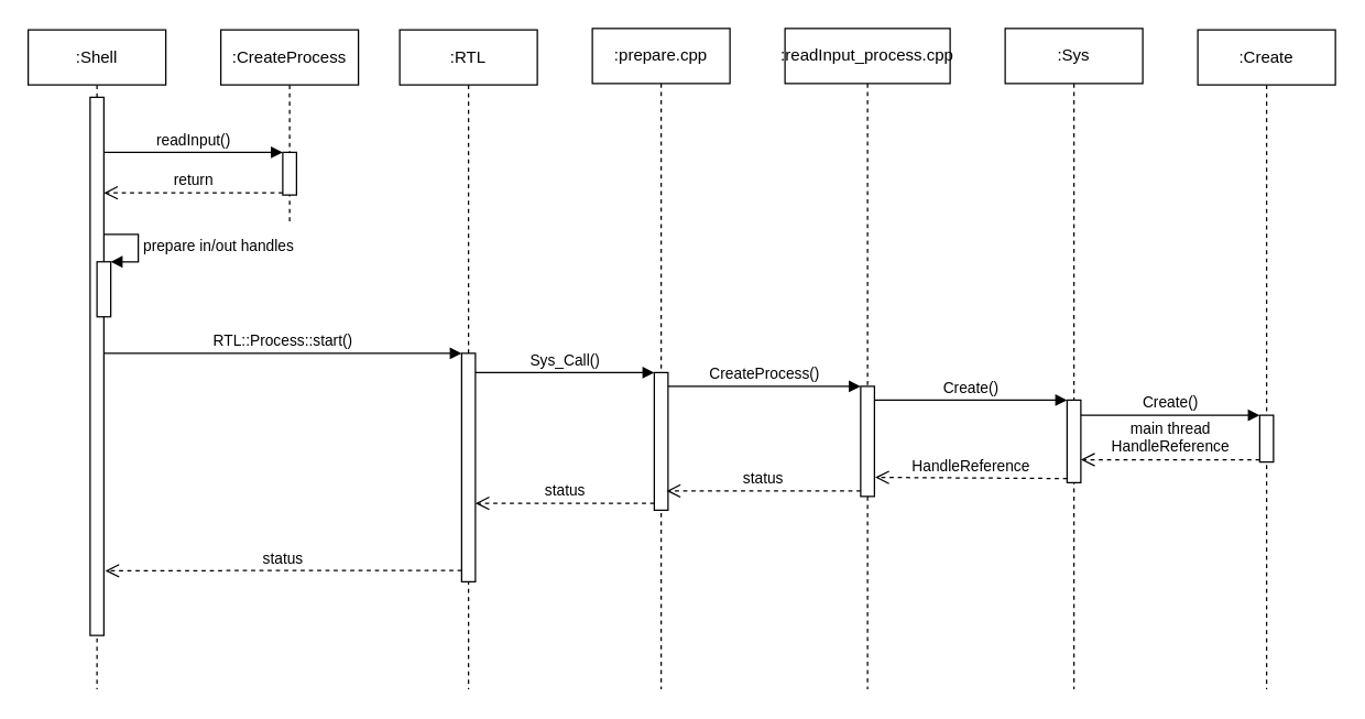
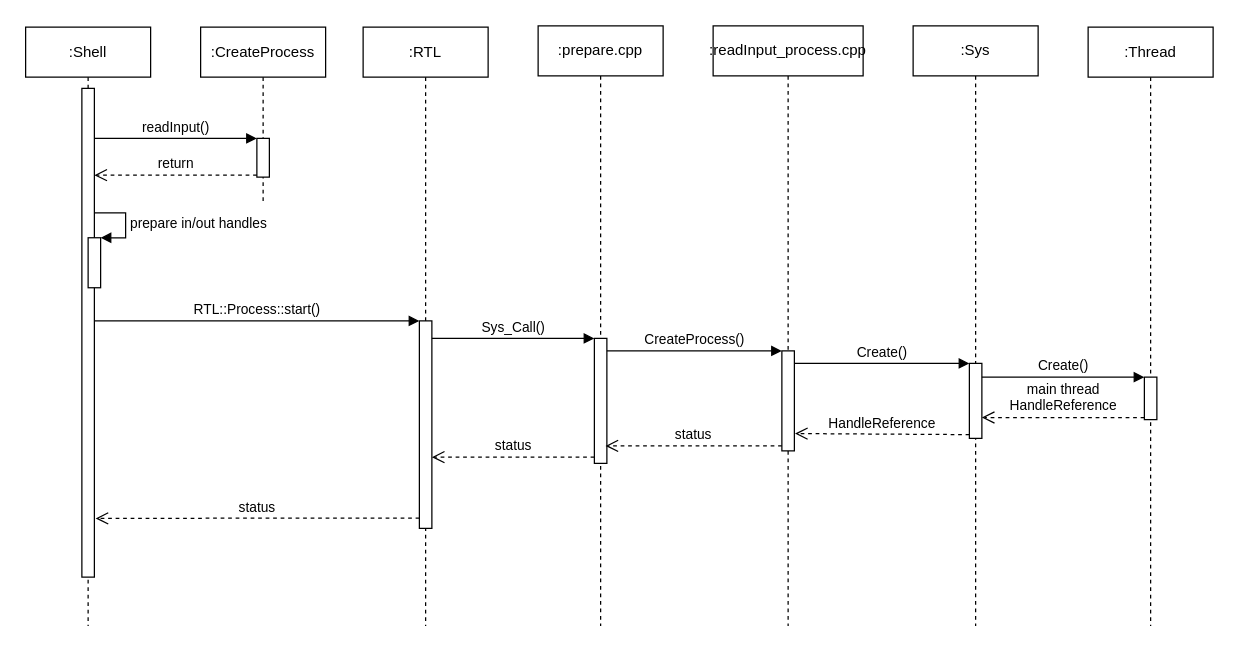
  <mxCell id="0" />
  <mxCell id="1" parent="0" />
  <mxCell id="2" value=":Shell" style="shape=umlLifeline;perimeter=lifelinePerimeter;whiteSpace=wrap;html=1;container=1;collapsible=0;recursiveResize=0;outlineConnect=0;" vertex="1" parent="1"><mxGeometry x="20" y="21" width="100" height="479" as="geometry" /></mxCell>
  <mxCell id="3" value="" style="html=1;points=[];perimeter=orthogonalPerimeter;" vertex="1" parent="2"><mxGeometry x="45" y="49" width="10" height="391" as="geometry" /></mxCell>
  <mxCell id="4" value=":CreateProcess" style="shape=umlLifeline;perimeter=lifelinePerimeter;whiteSpace=wrap;html=1;container=1;collapsible=0;recursiveResize=0;outlineConnect=0;" vertex="1" parent="1"><mxGeometry x="160" y="21" width="100" height="139" as="geometry" /></mxCell>
  <mxCell id="5" value="" style="html=1;points=[];perimeter=orthogonalPerimeter;" vertex="1" parent="4"><mxGeometry x="45" y="89" width="10" height="31" as="geometry" /></mxCell>
  <mxCell id="6" value="readInput()" style="html=1;verticalAlign=bottom;endArrow=block;entryX=0;entryY=0;" edge="1" target="5" parent="1" source="3"><mxGeometry relative="1" as="geometry"><mxPoint x="110" y="111" as="sourcePoint" /></mxGeometry></mxCell>
  <mxCell id="7" value="return" style="html=1;verticalAlign=bottom;endArrow=open;dashed=1;endSize=8;exitX=0;exitY=0.95;" edge="1" source="5" parent="1" target="3"><mxGeometry relative="1" as="geometry"><mxPoint x="90" y="138" as="targetPoint" /></mxGeometry></mxCell>
  <mxCell id="8" value="" style="html=1;points=[];perimeter=orthogonalPerimeter;" vertex="1" parent="1"><mxGeometry x="70" y="189.5" width="10" height="40" as="geometry" /></mxCell>
  <mxCell id="9" value="prepare in/out handles" style="edgeStyle=orthogonalEdgeStyle;html=1;align=left;spacingLeft=2;endArrow=block;rounded=0;entryX=1;entryY=0;" edge="1" target="8" parent="1"><mxGeometry relative="1" as="geometry"><mxPoint x="75" y="169.5" as="sourcePoint" /><Array as="points"><mxPoint x="100" y="169.5" /></Array></mxGeometry></mxCell>
  <mxCell id="10" value=":RTL" style="shape=umlLifeline;perimeter=lifelinePerimeter;whiteSpace=wrap;html=1;container=1;collapsible=0;recursiveResize=0;outlineConnect=0;" vertex="1" parent="1"><mxGeometry x="290" y="21" width="100" height="479" as="geometry" /></mxCell>
  <mxCell id="11" value="" style="html=1;points=[];perimeter=orthogonalPerimeter;" vertex="1" parent="10"><mxGeometry x="45" y="235" width="10" height="166" as="geometry" /></mxCell>
  <mxCell id="12" value="RTL::Process::start()" style="html=1;verticalAlign=bottom;endArrow=block;entryX=0;entryY=0;" edge="1" target="11" parent="1" source="3"><mxGeometry relative="1" as="geometry"><mxPoint x="260" y="255.5" as="sourcePoint" /></mxGeometry></mxCell>
  <mxCell id="13" value="status" style="html=1;verticalAlign=bottom;endArrow=open;dashed=1;endSize=8;exitX=0;exitY=0.95;" edge="1" source="11" parent="1"><mxGeometry relative="1" as="geometry"><mxPoint x="76" y="414" as="targetPoint" /></mxGeometry></mxCell>
  <mxCell id="14" value=":prepare.cpp" style="shape=umlLifeline;perimeter=lifelinePerimeter;whiteSpace=wrap;html=1;container=1;collapsible=0;recursiveResize=0;outlineConnect=0;" vertex="1" parent="1"><mxGeometry x="430" y="20" width="100" height="480" as="geometry" /></mxCell>
  <mxCell id="15" value="" style="html=1;points=[];perimeter=orthogonalPerimeter;" vertex="1" parent="14"><mxGeometry x="45" y="250" width="10" height="100" as="geometry" /></mxCell>
  <mxCell id="16" value="Sys_Call()" style="html=1;verticalAlign=bottom;endArrow=block;entryX=0;entryY=0;" edge="1" target="15" parent="1" source="11"><mxGeometry relative="1" as="geometry"><mxPoint x="400" y="280" as="sourcePoint" /></mxGeometry></mxCell>
  <mxCell id="17" value="status" style="html=1;verticalAlign=bottom;endArrow=open;dashed=1;endSize=8;exitX=0;exitY=0.95;" edge="1" source="15" parent="1" target="11"><mxGeometry relative="1" as="geometry"><mxPoint x="380" y="410" as="targetPoint" /></mxGeometry></mxCell>
  <mxCell id="18" value=":readInput_process.cpp" style="shape=umlLifeline;perimeter=lifelinePerimeter;whiteSpace=wrap;html=1;container=1;collapsible=0;recursiveResize=0;outlineConnect=0;" vertex="1" parent="1"><mxGeometry x="570" y="20" width="120" height="480" as="geometry" /></mxCell>
  <mxCell id="19" value="" style="html=1;points=[];perimeter=orthogonalPerimeter;" vertex="1" parent="18"><mxGeometry x="55" y="260" width="10" height="80" as="geometry" /></mxCell>
  <mxCell id="20" value="CreateProcess()" style="html=1;verticalAlign=bottom;endArrow=block;entryX=0;entryY=0;" edge="1" target="19" parent="1"><mxGeometry relative="1" as="geometry"><mxPoint x="485" y="280" as="sourcePoint" /></mxGeometry></mxCell>
  <mxCell id="21" value="status" style="html=1;verticalAlign=bottom;endArrow=open;dashed=1;endSize=8;exitX=0;exitY=0.95;entryX=0.893;entryY=0.86;entryDx=0;entryDy=0;entryPerimeter=0;" edge="1" source="19" parent="1" target="15"><mxGeometry relative="1" as="geometry"><mxPoint x="490" y="356" as="targetPoint" /></mxGeometry></mxCell>
  <mxCell id="22" value=":Sys" style="shape=umlLifeline;perimeter=lifelinePerimeter;whiteSpace=wrap;html=1;container=1;collapsible=0;recursiveResize=0;outlineConnect=0;" vertex="1" parent="1"><mxGeometry x="730" y="20" width="100" height="480" as="geometry" /></mxCell>
  <mxCell id="23" value="" style="html=1;points=[];perimeter=orthogonalPerimeter;" vertex="1" parent="22"><mxGeometry x="45" y="270" width="10" height="60" as="geometry" /></mxCell>
  <mxCell id="24" value="Create()" style="html=1;verticalAlign=bottom;endArrow=block;entryX=0;entryY=0;" edge="1" target="23" parent="1" source="19"><mxGeometry relative="1" as="geometry"><mxPoint x="670" y="300" as="sourcePoint" /></mxGeometry></mxCell>
  <mxCell id="25" value="HandleReference" style="html=1;verticalAlign=bottom;endArrow=open;dashed=1;endSize=8;exitX=0;exitY=0.95;entryX=1.05;entryY=0.827;entryDx=0;entryDy=0;entryPerimeter=0;" edge="1" source="23" parent="1" target="19"><mxGeometry relative="1" as="geometry"><mxPoint x="680" y="356" as="targetPoint" /></mxGeometry></mxCell>
- <mxCell id="26" value=":Create" style="shape=umlLifeline;perimeter=lifelinePerimeter;whiteSpace=wrap;html=1;container=1;collapsible=0;recursiveResize=0;outlineConnect=0;" vertex="1" parent="1"><mxGeometry x="870" y="21" width="100" height="479" as="geometry" /></mxCell>
+ <mxCell id="26" value=":Thread" style="shape=umlLifeline;perimeter=lifelinePerimeter;whiteSpace=wrap;html=1;container=1;collapsible=0;recursiveResize=0;outlineConnect=0;" vertex="1" parent="1"><mxGeometry x="870" y="21" width="100" height="479" as="geometry" /></mxCell>
  <mxCell id="27" value="" style="html=1;points=[];perimeter=orthogonalPerimeter;" vertex="1" parent="26"><mxGeometry x="45" y="280" width="10" height="34" as="geometry" /></mxCell>
  <mxCell id="28" value="Create()" style="html=1;verticalAlign=bottom;endArrow=block;entryX=0;entryY=0;" edge="1" target="27" parent="1" source="23"><mxGeometry relative="1" as="geometry"><mxPoint x="860" y="260" as="sourcePoint" /></mxGeometry></mxCell>
  <mxCell id="29" value="main thread &lt;br&gt;HandleReference" style="html=1;verticalAlign=bottom;endArrow=open;dashed=1;endSize=8;exitX=0;exitY=0.95;" edge="1" source="27" parent="1" target="23"><mxGeometry relative="1" as="geometry"><mxPoint x="800" y="346" as="targetPoint" /></mxGeometry></mxCell>
